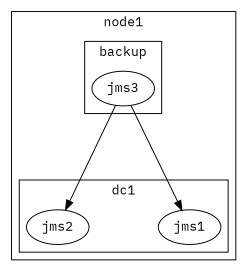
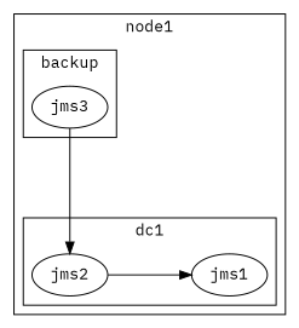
  digraph {
    concentrate=true
    fontname="IBM Plex Mono"
    nodesep=1.0
    ranksep="1.5 equally"
    splines=true
    node [fontname="IBM Plex Mono"]
    edge [fontname="IBM Plex Mono"]
    n1 [label=jms1]
    n2 [label=jms2]
    n3 [label=jms3]
    subgraph cluster_1 {
      label=node1
      subgraph cluster_2 {
        label=dc1
        subgraph sub_3 {
          label=dc1
          rank=same
          n1
          n2
        }
      }
      subgraph cluster_4 {
        label=backup
        n3
      }
    }
-   n3 -> n1
+   n2 -> n1
    n3 -> n2
  }
